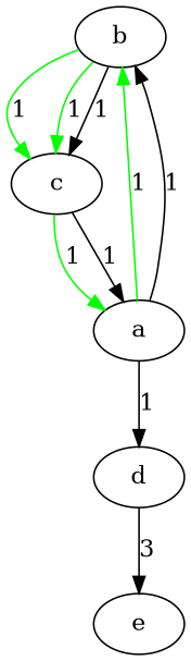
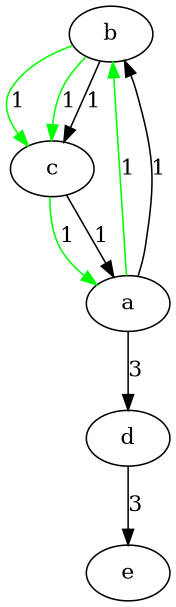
  digraph {
    edge [color=BLACK]
    b
    c
    a
    d
    e
    b -> c [color=GREEN label=1]
    b -> c [color=GREEN label=1]
    b -> c [label=1]
    c -> a [color=GREEN label=1]
    c -> a [label=1]
    a -> b [color=GREEN label=1]
    a -> b [label=1]
-   a -> d [label=1]
+   a -> d [label=3]
    d -> e [label=3]
  }
